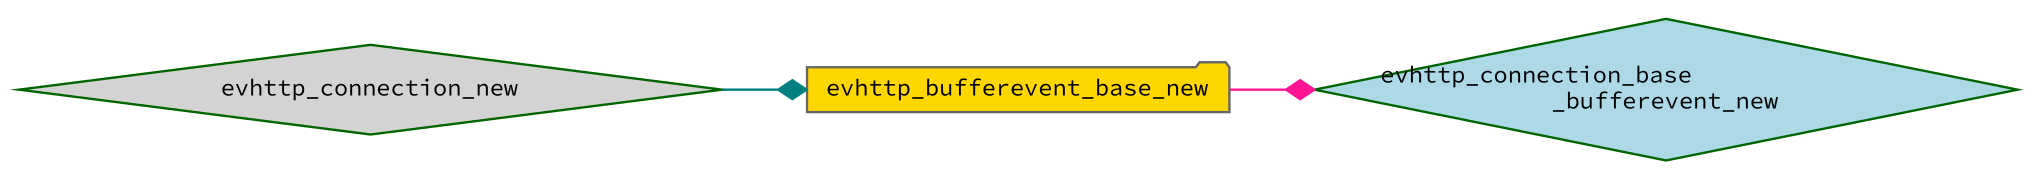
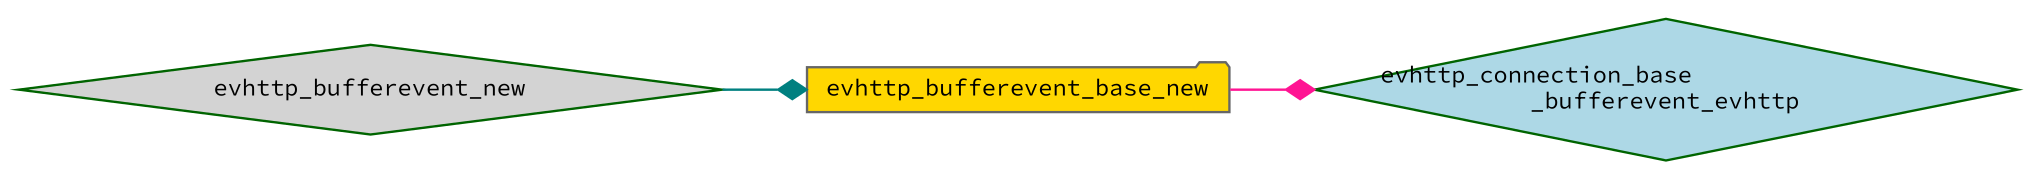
  digraph {
    fontname="Source Code Pro"
    rankdir=LR
    node [color=darkgreen fontname="Source Code Pro" fontsize=10 shape=diamond style=filled]
    edge [arrowhead=diamond fontname="Source Code Pro" fontsize=10 labelfontname=Helvetica labelfontsize=10 style=solid]
-   n1 [fillcolor=lightgrey fontcolor=black height=0.2 label=evhttp_connection_new width=0.4]
+   n1 [fillcolor=lightgrey fontcolor=black height=0.2 label=evhttp_bufferevent_new width=0.4]
    n2 [color=gray40 fillcolor=gold height=0.2 label=evhttp_bufferevent_base_new shape=folder width=0.4]
-   n3 [fillcolor=lightblue height=0.2 label="evhttp_connection_base\l_bufferevent_new" width=0.4]
+   n3 [fillcolor=lightblue height=0.2 label="evhttp_connection_base\l_bufferevent_evhttp" width=0.4]
    n1 -> n2 [color=teal]
    n2 -> n3 [color=deeppink]
  }
